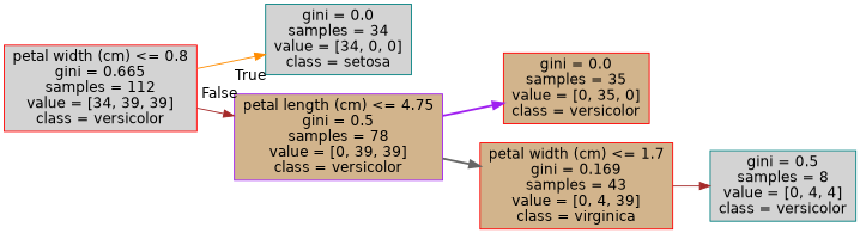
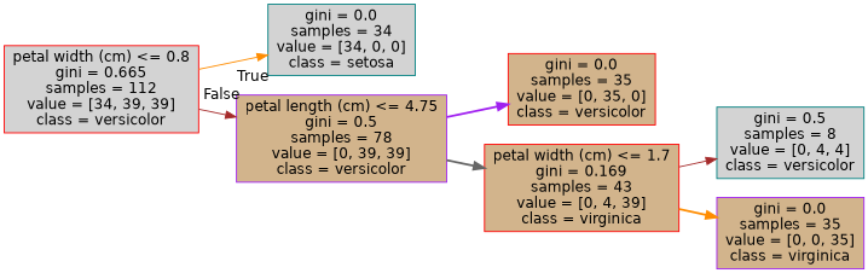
  digraph {
    rankdir=LR
    node [color=red fillcolor=tan fontname=helvetica shape=box style=filled]
    edge [fontname=helvetica color=darkorange style=solid]
    n1 [fillcolor=lightgrey label="petal width (cm) <= 0.8\ngini = 0.665\nsamples = 112\nvalue = [34, 39, 39]\nclass = versicolor"]
    n2 [color=teal fillcolor=lightgrey label="gini = 0.0\nsamples = 34\nvalue = [34, 0, 0]\nclass = setosa"]
    n3 [color=purple label="petal length (cm) <= 4.75\ngini = 0.5\nsamples = 78\nvalue = [0, 39, 39]\nclass = versicolor"]
    n4 [label="gini = 0.0\nsamples = 35\nvalue = [0, 35, 0]\nclass = versicolor"]
    n5 [label="petal width (cm) <= 1.7\ngini = 0.169\nsamples = 43\nvalue = [0, 4, 39]\nclass = virginica"]
    n6 [color=teal fillcolor=lightgrey label="gini = 0.5\nsamples = 8\nvalue = [0, 4, 4]\nclass = versicolor"]
+   n7 [color=purple label="gini = 0.0\nsamples = 35\nvalue = [0, 0, 35]\nclass = virginica"]
    n1 -> n2 [headlabel=True labelangle=45 labeldistance=2.5]
    n1 -> n3 [headlabel=False labelangle=-45 labeldistance=2.5 color=brown]
    n3 -> n4 [color=purple style=bold]
    n3 -> n5 [color=gray40 style=bold]
    n5 -> n6 [color=brown]
+   n5 -> n7 [style=bold]
  }
